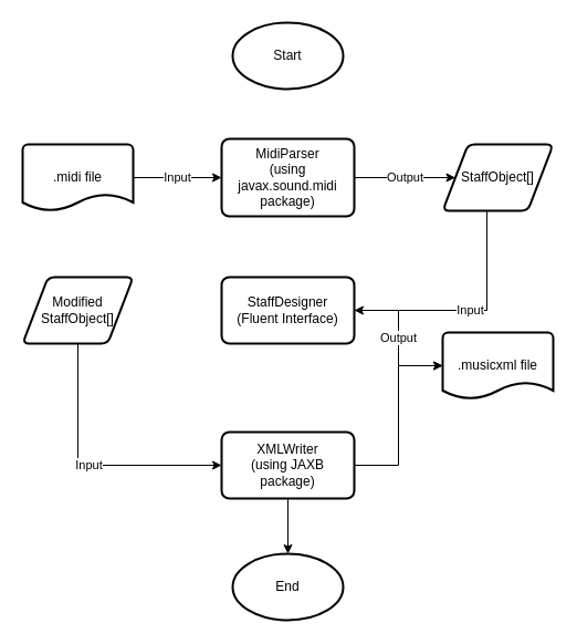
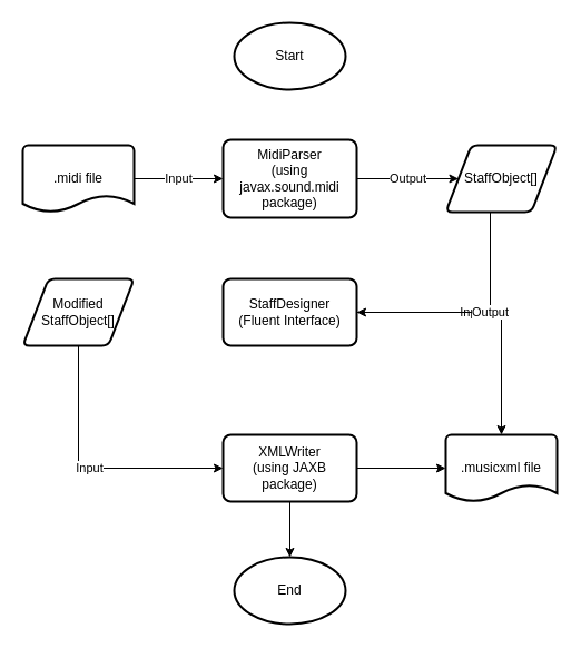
  <mxCell id="0" />
  <mxCell id="1" parent="0" />
  <mxCell id="2" value="Input" style="edgeStyle=orthogonalEdgeStyle;rounded=0;orthogonalLoop=1;jettySize=auto;html=1;entryX=1;entryY=0.5;entryDx=0;entryDy=0;" parent="1" source="3" target="10" edge="1"><mxGeometry relative="1" as="geometry"><Array as="points"><mxPoint x="440" y="280" /></Array></mxGeometry></mxCell>
  <mxCell id="3" value="StaffObject[]" style="shape=parallelogram;html=1;strokeWidth=2;perimeter=parallelogramPerimeter;whiteSpace=wrap;rounded=1;arcSize=12;size=0.23;" parent="1" vertex="1"><mxGeometry x="400" y="130" width="100" height="60" as="geometry" /></mxCell>
  <mxCell id="4" value="Start" style="strokeWidth=2;html=1;shape=mxgraph.flowchart.start_2;whiteSpace=wrap;" parent="1" vertex="1"><mxGeometry x="210" y="20" width="100" height="60" as="geometry" /></mxCell>
  <mxCell id="5" value="Input" style="edgeStyle=orthogonalEdgeStyle;rounded=0;orthogonalLoop=1;jettySize=auto;html=1;" parent="1" source="6" target="8" edge="1"><mxGeometry relative="1" as="geometry" /></mxCell>
  <mxCell id="6" value=".midi file" style="strokeWidth=2;html=1;shape=mxgraph.flowchart.document2;whiteSpace=wrap;size=0.25;" parent="1" vertex="1"><mxGeometry x="20" y="130" width="100" height="60" as="geometry" /></mxCell>
  <mxCell id="7" value="Output" style="edgeStyle=orthogonalEdgeStyle;rounded=0;orthogonalLoop=1;jettySize=auto;html=1;entryX=0;entryY=0.5;entryDx=0;entryDy=0;" parent="1" source="8" target="3" edge="1"><mxGeometry relative="1" as="geometry" /></mxCell>
  <mxCell id="8" value="MidiParser&lt;div&gt;(using javax.sound.midi package)&lt;/div&gt;" style="rounded=1;whiteSpace=wrap;html=1;absoluteArcSize=1;arcSize=14;strokeWidth=2;" parent="1" vertex="1"><mxGeometry x="200" y="125" width="120" height="70" as="geometry" /></mxCell>
  <mxCell id="9" value="Output" style="edgeStyle=orthogonalEdgeStyle;rounded=0;orthogonalLoop=1;jettySize=auto;html=1;" parent="1" source="10" target="16" edge="1"><mxGeometry relative="1" as="geometry" /></mxCell>
  <mxCell id="10" value="StaffDesigner&lt;div&gt;(Fluent Interface)&lt;/div&gt;" style="whiteSpace=wrap;html=1;rounded=1;absoluteArcSize=1;arcSize=14;strokeWidth=2;" parent="1" vertex="1"><mxGeometry x="200" y="250" width="120" height="60" as="geometry" /></mxCell>
  <mxCell id="11" value="" style="edgeStyle=orthogonalEdgeStyle;rounded=0;orthogonalLoop=1;jettySize=auto;html=1;entryX=0;entryY=0.5;entryDx=0;entryDy=0;entryPerimeter=0;" parent="1" source="13" target="16" edge="1"><mxGeometry relative="1" as="geometry"><mxPoint x="400" y="420" as="targetPoint" /></mxGeometry></mxCell>
  <mxCell id="12" value="" style="edgeStyle=orthogonalEdgeStyle;rounded=0;orthogonalLoop=1;jettySize=auto;html=1;" parent="1" source="13" target="17" edge="1"><mxGeometry relative="1" as="geometry" /></mxCell>
  <mxCell id="13" value="XMLWriter&lt;div&gt;(using JAXB package)&lt;/div&gt;" style="whiteSpace=wrap;html=1;rounded=1;absoluteArcSize=1;arcSize=14;strokeWidth=2;" parent="1" vertex="1"><mxGeometry x="200" y="390" width="120" height="60" as="geometry" /></mxCell>
  <mxCell id="14" value="Input" style="edgeStyle=orthogonalEdgeStyle;rounded=0;orthogonalLoop=1;jettySize=auto;html=1;entryX=0;entryY=0.5;entryDx=0;entryDy=0;" parent="1" source="15" target="13" edge="1"><mxGeometry relative="1" as="geometry"><Array as="points"><mxPoint x="70" y="420" /></Array></mxGeometry></mxCell>
  <mxCell id="15" value="Modified&lt;div&gt;StaffObject[]&lt;/div&gt;" style="shape=parallelogram;html=1;strokeWidth=2;perimeter=parallelogramPerimeter;whiteSpace=wrap;rounded=1;arcSize=12;size=0.23;" parent="1" vertex="1"><mxGeometry x="20" y="250" width="100" height="60" as="geometry" /></mxCell>
- <mxCell id="16" value=".musicxml file" style="strokeWidth=2;html=1;shape=mxgraph.flowchart.document2;whiteSpace=wrap;size=0.25;" parent="1" vertex="1"><mxGeometry x="400" y="300" width="100" height="60" as="geometry" /></mxCell>
+ <mxCell id="16" value=".musicxml file" style="strokeWidth=2;html=1;shape=mxgraph.flowchart.document2;whiteSpace=wrap;size=0.25;" parent="1" vertex="1"><mxGeometry x="400" y="390" width="100" height="60" as="geometry" /></mxCell>
  <mxCell id="17" value="End" style="ellipse;whiteSpace=wrap;html=1;rounded=1;absoluteArcSize=1;arcSize=14;strokeWidth=2;" parent="1" vertex="1"><mxGeometry x="210" y="500" width="100" height="60" as="geometry" /></mxCell>
